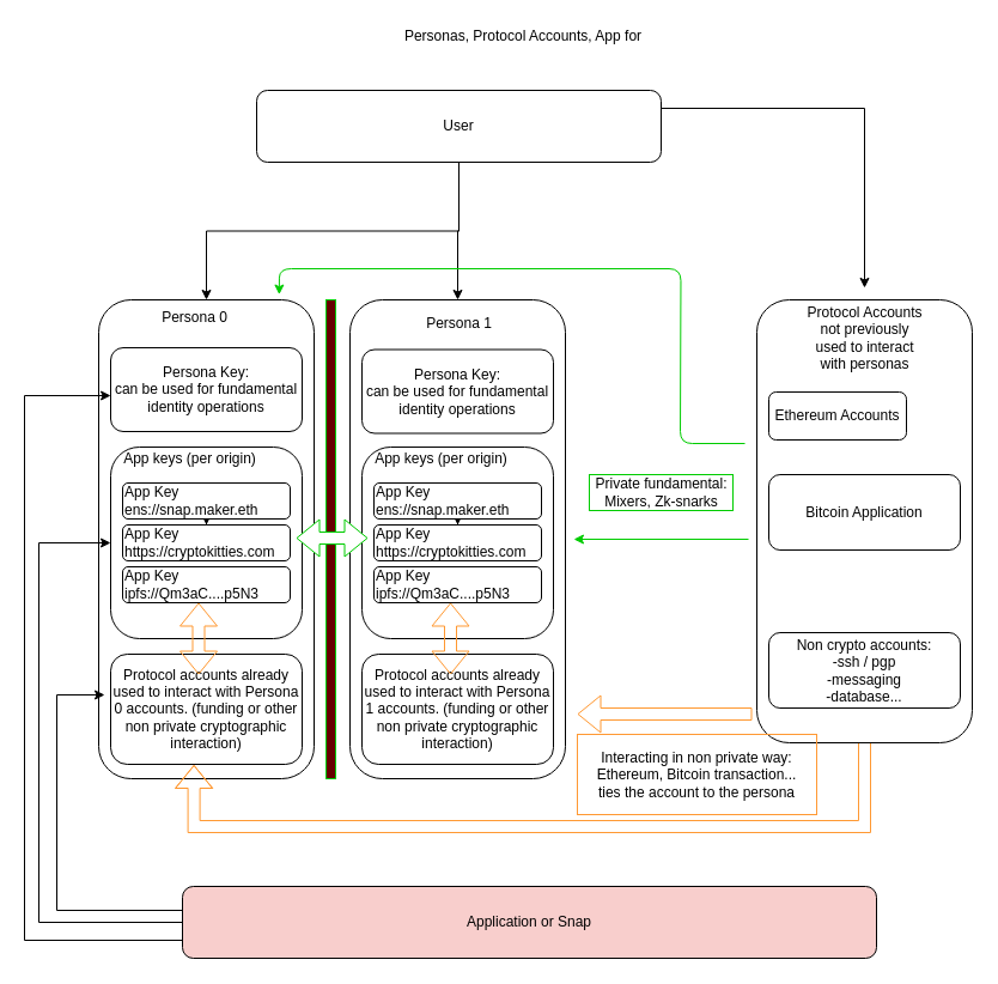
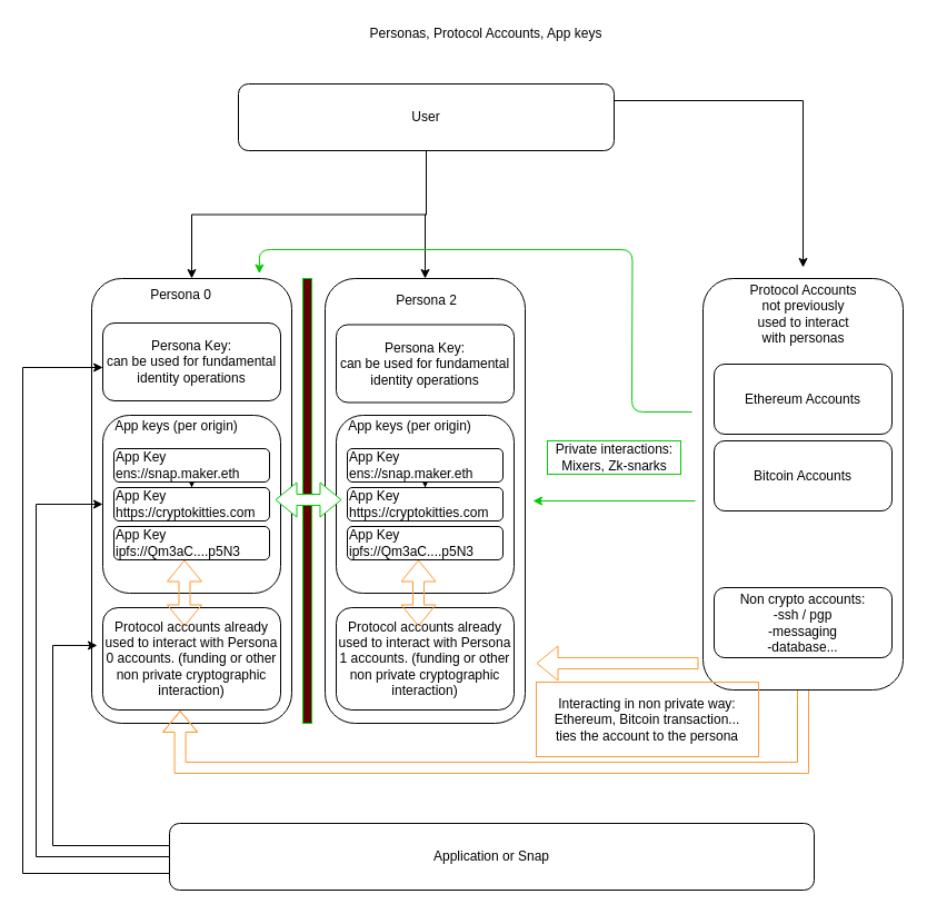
  <mxCell id="0" />
  <mxCell id="1" parent="0" />
  <mxCell id="2" style="edgeStyle=orthogonalEdgeStyle;rounded=0;orthogonalLoop=1;jettySize=auto;html=1;exitX=0.5;exitY=1;exitDx=0;exitDy=0;entryX=0.5;entryY=0;entryDx=0;entryDy=0;" parent="1" source="5" target="7" edge="1"><mxGeometry relative="1" as="geometry" /></mxCell>
  <mxCell id="3" style="edgeStyle=orthogonalEdgeStyle;rounded=0;orthogonalLoop=1;jettySize=auto;html=1;exitX=0.5;exitY=1;exitDx=0;exitDy=0;entryX=0.5;entryY=0;entryDx=0;entryDy=0;" parent="1" source="5" target="16" edge="1"><mxGeometry relative="1" as="geometry" /></mxCell>
  <mxCell id="4" style="edgeStyle=orthogonalEdgeStyle;rounded=0;orthogonalLoop=1;jettySize=auto;html=1;" parent="1" source="5" edge="1"><mxGeometry relative="1" as="geometry"><mxPoint x="722" y="240" as="targetPoint" /><Array as="points"><mxPoint x="722" y="90" /><mxPoint x="722" y="240" /></Array></mxGeometry></mxCell>
  <mxCell id="5" value="User" style="rounded=1;whiteSpace=wrap;html=1;" parent="1" vertex="1"><mxGeometry x="214" y="75" width="338" height="60" as="geometry" /></mxCell>
- <mxCell id="6" value="Personas, Protocol Accounts, App for" style="text;html=1;strokeColor=none;fillColor=none;align=center;verticalAlign=middle;whiteSpace=wrap;rounded=0;" parent="1" vertex="1"><mxGeometry x="322" y="20" width="230" height="20" as="geometry" /></mxCell>
+ <mxCell id="6" value="Personas, Protocol Accounts, App keys" style="text;html=1;strokeColor=none;fillColor=none;align=center;verticalAlign=middle;whiteSpace=wrap;rounded=0;" parent="1" vertex="1"><mxGeometry x="322" y="20" width="230" height="20" as="geometry" /></mxCell>
  <mxCell id="7" value="" style="rounded=1;whiteSpace=wrap;html=1;align=left;" parent="1" vertex="1"><mxGeometry x="82" y="250" width="180" height="400" as="geometry" /></mxCell>
  <mxCell id="8" style="edgeStyle=orthogonalEdgeStyle;rounded=0;orthogonalLoop=1;jettySize=auto;html=1;exitX=0;exitY=0.5;exitDx=0;exitDy=0;strokeColor=#000000;fillColor=#FF9933;" parent="1" source="9" edge="1"><mxGeometry relative="1" as="geometry"><mxPoint x="92" y="453" as="targetPoint" /><Array as="points"><mxPoint x="32" y="770" /><mxPoint x="32" y="453" /></Array></mxGeometry></mxCell>
- <mxCell id="9" value="Application or Snap" style="rounded=1;whiteSpace=wrap;html=1;fillColor=#f8cecc;" parent="1" vertex="1"><mxGeometry x="152" y="740" width="580" height="60" as="geometry" /></mxCell>
+ <mxCell id="9" value="Application or Snap" style="rounded=1;whiteSpace=wrap;html=1;" parent="1" vertex="1"><mxGeometry x="152" y="740" width="580" height="60" as="geometry" /></mxCell>
  <mxCell id="10" value="&lt;div style=&quot;text-align: left&quot;&gt;&lt;br&gt;&lt;/div&gt;" style="rounded=1;whiteSpace=wrap;html=1;" parent="1" vertex="1"><mxGeometry x="92" y="373" width="160" height="160" as="geometry" /></mxCell>
  <mxCell id="11" value="Persona 0" style="text;html=1;strokeColor=none;fillColor=none;align=center;verticalAlign=middle;whiteSpace=wrap;rounded=0;" parent="1" vertex="1"><mxGeometry x="119.5" y="255" width="85" height="20" as="geometry" /></mxCell>
  <mxCell id="12" value="" style="edgeStyle=orthogonalEdgeStyle;rounded=0;orthogonalLoop=1;jettySize=auto;html=1;" parent="1" source="13" target="14" edge="1"><mxGeometry relative="1" as="geometry" /></mxCell>
  <mxCell id="13" value="&lt;div&gt;&lt;span&gt;App Key&lt;/span&gt;&lt;/div&gt;&lt;div&gt;&lt;span&gt;ens://snap.maker.eth&lt;/span&gt;&lt;/div&gt;" style="rounded=1;whiteSpace=wrap;html=1;align=left;" parent="1" vertex="1"><mxGeometry x="102" y="403" width="140" height="30" as="geometry" /></mxCell>
  <mxCell id="14" value="&lt;div&gt;&lt;span&gt;App Key&lt;/span&gt;&lt;/div&gt;&lt;div&gt;&lt;span&gt;https://cryptokitties.com&lt;/span&gt;&lt;/div&gt;" style="rounded=1;whiteSpace=wrap;html=1;align=left;" parent="1" vertex="1"><mxGeometry x="102" y="438" width="140" height="30" as="geometry" /></mxCell>
  <mxCell id="15" value="&lt;div&gt;&lt;span&gt;App Key&lt;/span&gt;&lt;/div&gt;&lt;div&gt;&lt;span&gt;ipfs://Qm3aC....p5N3&lt;/span&gt;&lt;/div&gt;" style="rounded=1;whiteSpace=wrap;html=1;align=left;" parent="1" vertex="1"><mxGeometry x="102" y="473" width="140" height="30" as="geometry" /></mxCell>
  <mxCell id="16" value="" style="rounded=1;whiteSpace=wrap;html=1;align=left;" parent="1" vertex="1"><mxGeometry x="292" y="250" width="180" height="400" as="geometry" /></mxCell>
  <mxCell id="17" value="&lt;div style=&quot;text-align: left&quot;&gt;&lt;br&gt;&lt;/div&gt;" style="rounded=1;whiteSpace=wrap;html=1;" parent="1" vertex="1"><mxGeometry x="302" y="373" width="160" height="160" as="geometry" /></mxCell>
- <mxCell id="18" value="Persona 1" style="text;html=1;strokeColor=none;fillColor=none;align=center;verticalAlign=middle;whiteSpace=wrap;rounded=0;" parent="1" vertex="1"><mxGeometry x="341" y="260" width="85" height="20" as="geometry" /></mxCell>
+ <mxCell id="18" value="Persona 2" style="text;html=1;strokeColor=none;fillColor=none;align=center;verticalAlign=middle;whiteSpace=wrap;rounded=0;" parent="1" vertex="1"><mxGeometry x="341" y="260" width="85" height="20" as="geometry" /></mxCell>
  <mxCell id="19" value="" style="edgeStyle=orthogonalEdgeStyle;rounded=0;orthogonalLoop=1;jettySize=auto;html=1;" parent="1" source="20" target="21" edge="1"><mxGeometry relative="1" as="geometry" /></mxCell>
  <mxCell id="20" value="&lt;div&gt;&lt;span&gt;App Key&lt;/span&gt;&lt;/div&gt;&lt;div&gt;&lt;span&gt;ens://snap.maker.eth&lt;/span&gt;&lt;/div&gt;" style="rounded=1;whiteSpace=wrap;html=1;align=left;" parent="1" vertex="1"><mxGeometry x="312" y="403" width="140" height="30" as="geometry" /></mxCell>
  <mxCell id="21" value="&lt;div&gt;&lt;span&gt;App Key&lt;/span&gt;&lt;/div&gt;&lt;div&gt;&lt;span&gt;https://cryptokitties.com&lt;/span&gt;&lt;/div&gt;" style="rounded=1;whiteSpace=wrap;html=1;align=left;" parent="1" vertex="1"><mxGeometry x="312" y="438" width="140" height="30" as="geometry" /></mxCell>
  <mxCell id="22" value="&lt;div&gt;&lt;span&gt;App Key&lt;/span&gt;&lt;/div&gt;&lt;div&gt;&lt;span&gt;ipfs://Qm3aC....p5N3&lt;/span&gt;&lt;/div&gt;" style="rounded=1;whiteSpace=wrap;html=1;align=left;" parent="1" vertex="1"><mxGeometry x="312" y="473" width="140" height="30" as="geometry" /></mxCell>
  <mxCell id="23" value="App keys (per origin)" style="text;html=1;strokeColor=none;fillColor=none;align=center;verticalAlign=middle;whiteSpace=wrap;rounded=0;" parent="1" vertex="1"><mxGeometry x="102" y="373" width="113" height="20" as="geometry" /></mxCell>
  <mxCell id="24" value="App keys (per origin)" style="text;html=1;strokeColor=none;fillColor=none;align=center;verticalAlign=middle;whiteSpace=wrap;rounded=0;" parent="1" vertex="1"><mxGeometry x="312" y="373" width="113" height="20" as="geometry" /></mxCell>
  <mxCell id="25" style="edgeStyle=orthogonalEdgeStyle;rounded=0;orthogonalLoop=1;jettySize=auto;html=1;entryX=0.435;entryY=1.005;entryDx=0;entryDy=0;entryPerimeter=0;exitX=0.5;exitY=1;exitDx=0;exitDy=0;strokeColor=#FF9933;shape=flexArrow;" parent="1" source="30" target="31" edge="1"><mxGeometry relative="1" as="geometry"><mxPoint x="122" y="700" as="targetPoint" /><Array as="points"><mxPoint x="722" y="690" /><mxPoint x="161" y="690" /></Array></mxGeometry></mxCell>
  <mxCell id="26" value="" style="rounded=1;whiteSpace=wrap;html=1;align=left;" parent="1" vertex="1"><mxGeometry x="632" y="250" width="180" height="370" as="geometry" /></mxCell>
  <mxCell id="27" value="Protocol Accounts&lt;br&gt;not previously used to interact with personas" style="text;html=1;strokeColor=none;fillColor=none;align=center;verticalAlign=middle;whiteSpace=wrap;rounded=0;" parent="1" vertex="1"><mxGeometry x="670.5" y="271.5" width="103" height="20" as="geometry" /></mxCell>
- <mxCell id="28" value="&lt;div style=&quot;text-align: left&quot;&gt;Ethereum Accounts&lt;/div&gt;" style="rounded=1;whiteSpace=wrap;html=1;" parent="1" vertex="1"><mxGeometry x="642" y="327" width="115" height="40" as="geometry" /></mxCell>
- <mxCell id="29" value="&lt;div style=&quot;text-align: left&quot;&gt;Bitcoin Application&lt;/div&gt;" style="rounded=1;whiteSpace=wrap;html=1;" parent="1" vertex="1"><mxGeometry x="642" y="396" width="160" height="63" as="geometry" /></mxCell>
+ <mxCell id="28" value="&lt;div style=&quot;text-align: left&quot;&gt;Ethereum Accounts&lt;/div&gt;" style="rounded=1;whiteSpace=wrap;html=1;" parent="1" vertex="1"><mxGeometry x="642" y="327" width="160" height="63" as="geometry" /></mxCell>
+ <mxCell id="29" value="&lt;div style=&quot;text-align: left&quot;&gt;Bitcoin Accounts&lt;/div&gt;" style="rounded=1;whiteSpace=wrap;html=1;" parent="1" vertex="1"><mxGeometry x="642" y="396" width="160" height="63" as="geometry" /></mxCell>
  <mxCell id="30" value="&lt;div&gt;Non crypto accounts:&lt;/div&gt;&lt;div&gt;-ssh / pgp&lt;/div&gt;&lt;div&gt;-messaging&lt;/div&gt;&lt;div&gt;-database...&lt;/div&gt;" style="rounded=1;whiteSpace=wrap;html=1;align=center;" parent="1" vertex="1"><mxGeometry x="642" y="528" width="160" height="63" as="geometry" /></mxCell>
  <mxCell id="31" value="&lt;div&gt;Protocol accounts already used to interact with Persona 0 accounts. (funding or other non private cryptographic interaction)&lt;/div&gt;" style="rounded=1;whiteSpace=wrap;html=1;align=center;" parent="1" vertex="1"><mxGeometry x="92" y="546" width="160" height="92" as="geometry" /></mxCell>
  <mxCell id="32" value="&lt;div&gt;Persona Key:&lt;/div&gt;&lt;div&gt;can be used for fundamental identity operations&lt;/div&gt;" style="rounded=1;whiteSpace=wrap;html=1;align=center;" parent="1" vertex="1"><mxGeometry x="92" y="290" width="160" height="70" as="geometry" /></mxCell>
  <mxCell id="33" value="&lt;div&gt;Persona Key:&lt;/div&gt;&lt;div&gt;can be used for fundamental identity operations&lt;/div&gt;" style="rounded=1;whiteSpace=wrap;html=1;align=center;" parent="1" vertex="1"><mxGeometry x="302" y="291.5" width="160" height="70" as="geometry" /></mxCell>
  <mxCell id="34" value="&lt;div&gt;Protocol accounts already used to interact with Persona 1 accounts. (funding or other non private cryptographic interaction)&lt;/div&gt;" style="rounded=1;whiteSpace=wrap;html=1;align=center;" parent="1" vertex="1"><mxGeometry x="302" y="546" width="160" height="92" as="geometry" /></mxCell>
  <mxCell id="35" value="Interacting in non private way:&lt;br&gt;Ethereum, Bitcoin transaction...&lt;br&gt;ties the account to the persona" style="text;html=1;strokeColor=#FF9933;fillColor=none;align=center;verticalAlign=middle;whiteSpace=wrap;rounded=0;direction=south;" parent="1" vertex="1"><mxGeometry x="482" y="613" width="200" height="67" as="geometry" /></mxCell>
  <mxCell id="36" value="" style="endArrow=classic;html=1;strokeColor=#FF9933;shape=flexArrow;" parent="1" edge="1"><mxGeometry width="50" height="50" relative="1" as="geometry"><mxPoint x="628" y="596" as="sourcePoint" /><mxPoint x="482" y="596" as="targetPoint" /></mxGeometry></mxCell>
  <mxCell id="37" value="" style="endArrow=classic;html=1;strokeColor=#00CC00;" parent="1" edge="1"><mxGeometry width="50" height="50" relative="1" as="geometry"><mxPoint x="625" y="450" as="sourcePoint" /><mxPoint x="479" y="450" as="targetPoint" /></mxGeometry></mxCell>
- <mxCell id="38" value="Private fundamental:&lt;br&gt;Mixers, Zk-snarks" style="text;html=1;align=center;verticalAlign=middle;resizable=0;points=[];;autosize=1;strokeColor=#00CC00;" parent="1" vertex="1"><mxGeometry x="492" y="396" width="120" height="30" as="geometry" /></mxCell>
+ <mxCell id="38" value="Private interactions:&lt;br&gt;Mixers, Zk-snarks" style="text;html=1;align=center;verticalAlign=middle;resizable=0;points=[];;autosize=1;strokeColor=#00CC00;" parent="1" vertex="1"><mxGeometry x="492" y="396" width="120" height="30" as="geometry" /></mxCell>
  <mxCell id="39" value="" style="endArrow=classic;html=1;strokeColor=#00CC00;entryX=0.838;entryY=-0.011;entryDx=0;entryDy=0;entryPerimeter=0;" parent="1" target="7" edge="1"><mxGeometry width="50" height="50" relative="1" as="geometry"><mxPoint x="622" y="370" as="sourcePoint" /><mxPoint x="195.5" y="224" as="targetPoint" /><Array as="points"><mxPoint x="568" y="370" /><mxPoint x="568.5" y="224" /><mxPoint x="233" y="224" /></Array></mxGeometry></mxCell>
  <mxCell id="40" value="" style="rounded=0;whiteSpace=wrap;html=1;strokeColor=#00CC00;fillColor=#660000;" parent="1" vertex="1"><mxGeometry x="272" y="250" width="8" height="400" as="geometry" /></mxCell>
  <mxCell id="41" value="" style="shape=flexArrow;endArrow=classic;startArrow=classic;html=1;strokeColor=#00CC00;fillColor=#FFFFFF;" parent="1" edge="1"><mxGeometry width="50" height="50" relative="1" as="geometry"><mxPoint x="247" y="449" as="sourcePoint" /><mxPoint x="307" y="449" as="targetPoint" /></mxGeometry></mxCell>
  <mxCell id="42" value="" style="shape=flexArrow;endArrow=classic;startArrow=classic;html=1;strokeColor=#FF9933;" edge="1" parent="1"><mxGeometry width="50" height="50" relative="1" as="geometry"><mxPoint x="165.5" y="563" as="sourcePoint" /><mxPoint x="165.5" y="503" as="targetPoint" /></mxGeometry></mxCell>
  <mxCell id="43" value="" style="shape=flexArrow;endArrow=classic;startArrow=classic;html=1;strokeColor=#FF9933;" edge="1" parent="1"><mxGeometry width="50" height="50" relative="1" as="geometry"><mxPoint x="376" y="563" as="sourcePoint" /><mxPoint x="376" y="503" as="targetPoint" /></mxGeometry></mxCell>
  <mxCell id="44" style="edgeStyle=orthogonalEdgeStyle;rounded=0;orthogonalLoop=1;jettySize=auto;html=1;strokeColor=#000000;fillColor=#FF9933;" edge="1" parent="1"><mxGeometry relative="1" as="geometry"><mxPoint x="87" y="580" as="targetPoint" /><Array as="points"><mxPoint x="47" y="760" /><mxPoint x="47" y="580" /></Array><mxPoint x="152" y="760" as="sourcePoint" /></mxGeometry></mxCell>
  <mxCell id="45" style="edgeStyle=orthogonalEdgeStyle;rounded=0;orthogonalLoop=1;jettySize=auto;html=1;exitX=0;exitY=0.75;exitDx=0;exitDy=0;strokeColor=#000000;fillColor=#FF9933;entryX=0.056;entryY=0.2;entryDx=0;entryDy=0;entryPerimeter=0;" edge="1" parent="1" source="9" target="7"><mxGeometry relative="1" as="geometry"><mxPoint x="69.714" y="467.714" as="targetPoint" /><Array as="points"><mxPoint x="20" y="785" /><mxPoint x="20" y="330" /></Array><mxPoint x="129.714" y="784.857" as="sourcePoint" /></mxGeometry></mxCell>
